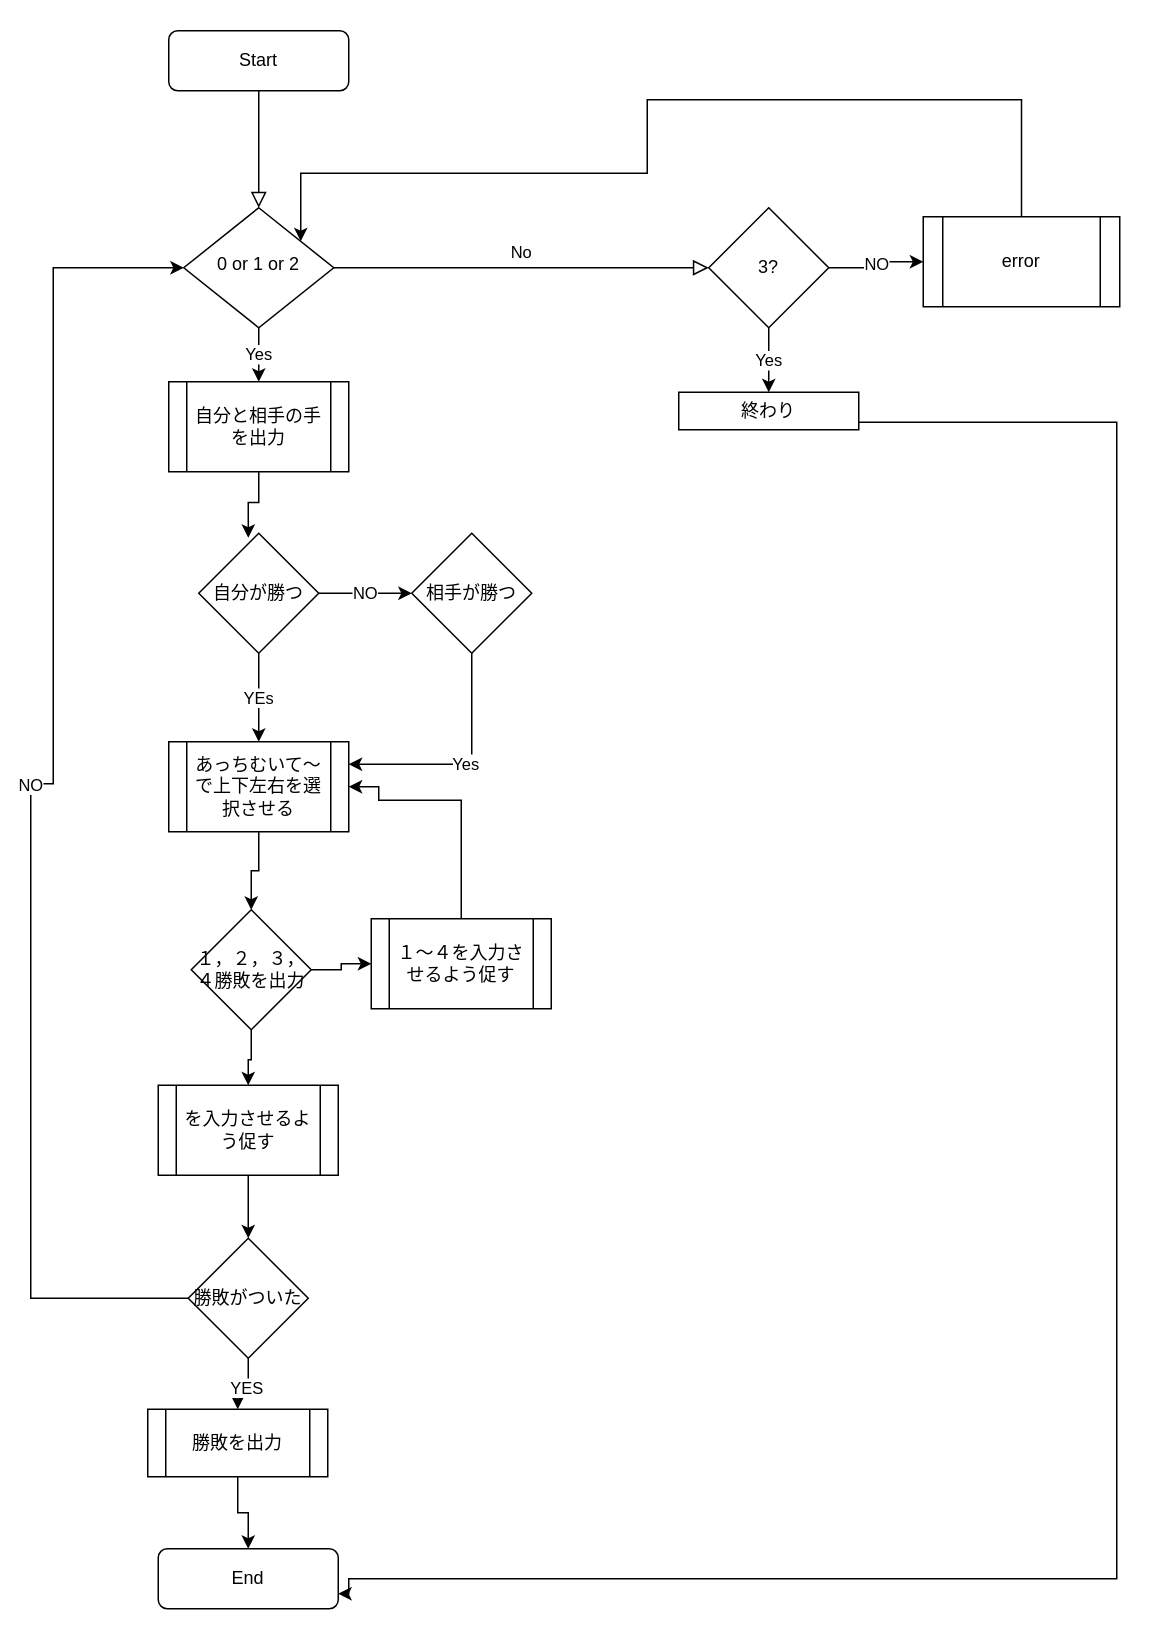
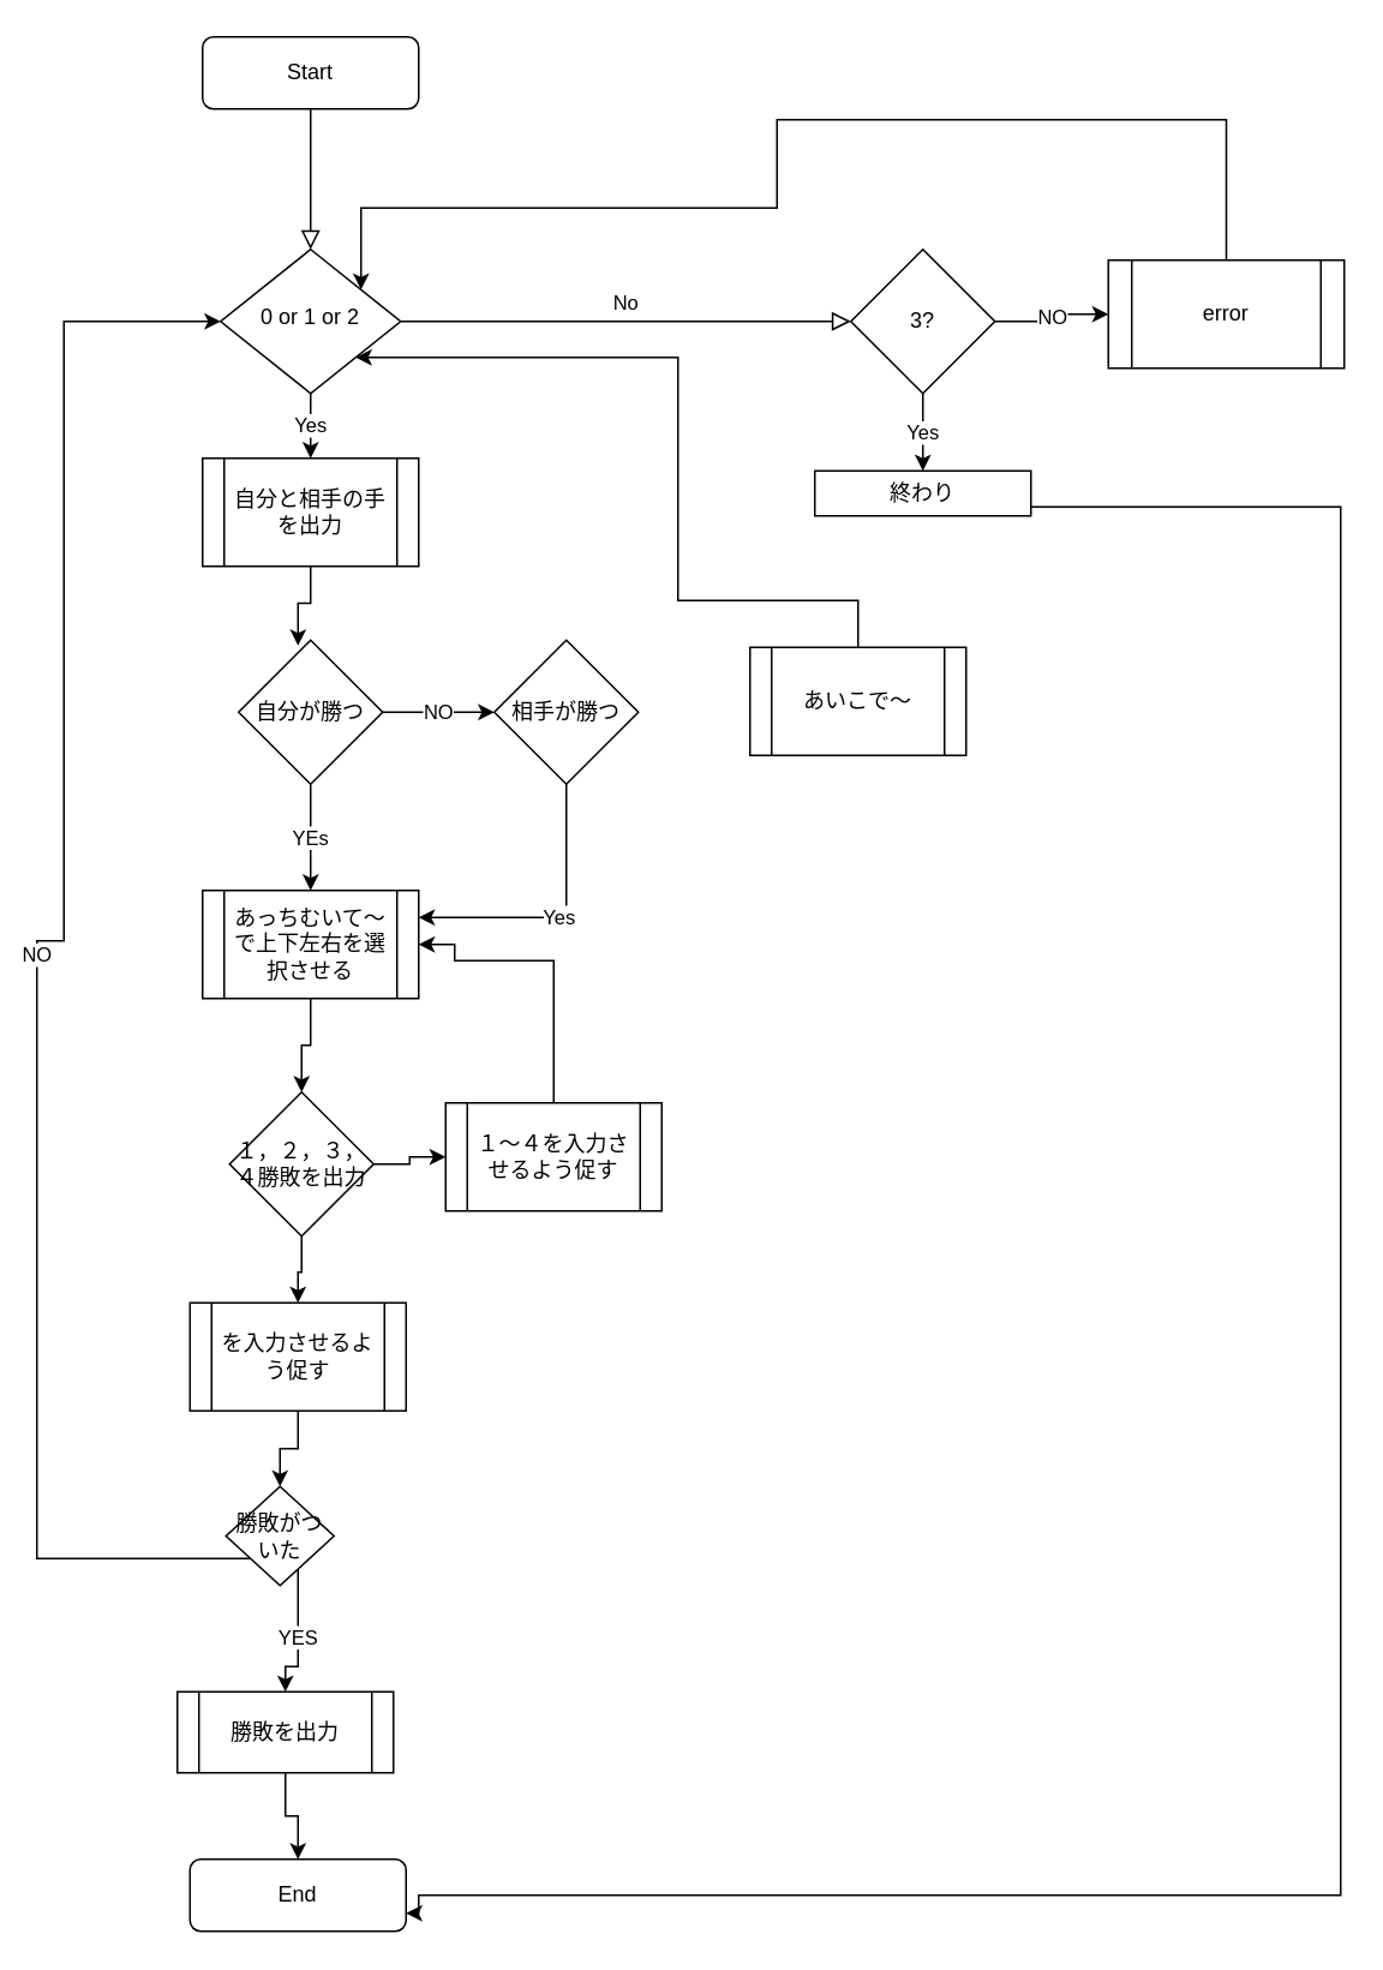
  <mxCell id="0" />
  <mxCell id="1" parent="0" />
  <mxCell id="2" value="" style="rounded=0;html=1;jettySize=auto;orthogonalLoop=1;fontSize=11;endArrow=block;endFill=0;endSize=8;strokeWidth=1;shadow=0;labelBackgroundColor=none;edgeStyle=orthogonalEdgeStyle;" parent="1" source="3" target="6" edge="1"><mxGeometry relative="1" as="geometry" /></mxCell>
  <mxCell id="3" value="Start" style="rounded=1;whiteSpace=wrap;html=1;fontSize=12;glass=0;strokeWidth=1;shadow=0;" parent="1" vertex="1"><mxGeometry x="112" y="20" width="120" height="40" as="geometry" /></mxCell>
  <mxCell id="4" value="No" style="edgeStyle=orthogonalEdgeStyle;rounded=0;html=1;jettySize=auto;orthogonalLoop=1;fontSize=11;endArrow=block;endFill=0;endSize=8;strokeWidth=1;shadow=0;labelBackgroundColor=none;entryX=0;entryY=0.5;entryDx=0;entryDy=0;" parent="1" source="6" target="10" edge="1"><mxGeometry y="10" relative="1" as="geometry"><mxPoint as="offset" /><mxPoint x="271" y="197" as="targetPoint" /></mxGeometry></mxCell>
  <mxCell id="5" value="Yes" style="edgeStyle=orthogonalEdgeStyle;rounded=0;orthogonalLoop=1;jettySize=auto;html=1;" edge="1" parent="1" source="6" target="16"><mxGeometry relative="1" as="geometry" /></mxCell>
  <mxCell id="6" value="0 or 1 or 2" style="rhombus;whiteSpace=wrap;html=1;shadow=0;fontFamily=Helvetica;fontSize=12;align=center;strokeWidth=1;spacing=6;spacingTop=-4;" parent="1" vertex="1"><mxGeometry x="122" y="138" width="100" height="80" as="geometry" /></mxCell>
  <mxCell id="7" value="End" style="rounded=1;whiteSpace=wrap;html=1;fontSize=12;glass=0;strokeWidth=1;shadow=0;" parent="1" vertex="1"><mxGeometry x="105" y="1032" width="120" height="40" as="geometry" /></mxCell>
  <mxCell id="8" value="Yes" style="edgeStyle=orthogonalEdgeStyle;rounded=0;orthogonalLoop=1;jettySize=auto;html=1;exitX=0.5;exitY=1;exitDx=0;exitDy=0;entryX=0.5;entryY=0;entryDx=0;entryDy=0;" edge="1" parent="1" source="10" target="12"><mxGeometry relative="1" as="geometry" /></mxCell>
  <mxCell id="9" value="NO" style="edgeStyle=orthogonalEdgeStyle;rounded=0;orthogonalLoop=1;jettySize=auto;html=1;exitX=1;exitY=0.5;exitDx=0;exitDy=0;" edge="1" parent="1" source="10" target="14"><mxGeometry relative="1" as="geometry" /></mxCell>
  <mxCell id="10" value="3?" style="rhombus;whiteSpace=wrap;html=1;" vertex="1" parent="1"><mxGeometry x="472" y="138" width="80" height="80" as="geometry" /></mxCell>
  <mxCell id="11" style="edgeStyle=orthogonalEdgeStyle;rounded=0;orthogonalLoop=1;jettySize=auto;html=1;entryX=1;entryY=0.75;entryDx=0;entryDy=0;" edge="1" parent="1" source="12" target="7"><mxGeometry relative="1" as="geometry"><Array as="points"><mxPoint x="744" y="281" /><mxPoint x="744" y="1052" /><mxPoint x="232" y="1052" /><mxPoint x="232" y="1062" /></Array></mxGeometry></mxCell>
  <mxCell id="12" value="終わり" style="rounded=0;whiteSpace=wrap;html=1;fillColor=#ffffff;" vertex="1" parent="1"><mxGeometry x="452" y="261" width="120" height="25" as="geometry" /></mxCell>
  <mxCell id="13" style="edgeStyle=orthogonalEdgeStyle;rounded=0;orthogonalLoop=1;jettySize=auto;html=1;" edge="1" parent="1" source="14" target="6"><mxGeometry relative="1" as="geometry"><Array as="points"><mxPoint x="681" y="66" /><mxPoint x="431" y="66" /><mxPoint x="431" y="115" /><mxPoint x="200" y="115" /></Array></mxGeometry></mxCell>
  <mxCell id="14" value="error" style="shape=process;whiteSpace=wrap;html=1;backgroundOutline=1;fillColor=#ffffff;" vertex="1" parent="1"><mxGeometry x="615" y="144" width="131" height="60" as="geometry" /></mxCell>
  <mxCell id="15" style="edgeStyle=orthogonalEdgeStyle;rounded=0;orthogonalLoop=1;jettySize=auto;html=1;entryX=0.413;entryY=0.038;entryDx=0;entryDy=0;entryPerimeter=0;" edge="1" parent="1" source="16" target="19"><mxGeometry relative="1" as="geometry" /></mxCell>
  <mxCell id="16" value="自分と相手の手を出力" style="shape=process;whiteSpace=wrap;html=1;backgroundOutline=1;fillColor=#ffffff;" vertex="1" parent="1"><mxGeometry x="112" y="254" width="120" height="60" as="geometry" /></mxCell>
  <mxCell id="17" value="YEs" style="edgeStyle=orthogonalEdgeStyle;rounded=0;orthogonalLoop=1;jettySize=auto;html=1;exitX=0.5;exitY=1;exitDx=0;exitDy=0;entryX=0.5;entryY=0;entryDx=0;entryDy=0;" edge="1" parent="1" source="19" target="21"><mxGeometry relative="1" as="geometry"><mxPoint x="183" y="447" as="targetPoint" /></mxGeometry></mxCell>
  <mxCell id="18" value="NO" style="edgeStyle=orthogonalEdgeStyle;rounded=0;orthogonalLoop=1;jettySize=auto;html=1;entryX=0;entryY=0.5;entryDx=0;entryDy=0;" edge="1" parent="1" source="19" target="23"><mxGeometry relative="1" as="geometry" /></mxCell>
  <mxCell id="19" value="自分が勝つ" style="rhombus;whiteSpace=wrap;html=1;fillColor=#ffffff;" vertex="1" parent="1"><mxGeometry x="132" y="355" width="80" height="80" as="geometry" /></mxCell>
  <mxCell id="20" style="edgeStyle=orthogonalEdgeStyle;rounded=0;orthogonalLoop=1;jettySize=auto;html=1;" edge="1" parent="1" source="21" target="26"><mxGeometry relative="1" as="geometry" /></mxCell>
  <mxCell id="21" value="あっちむいて〜&lt;br&gt;で上下左右を選択させる" style="shape=process;whiteSpace=wrap;html=1;backgroundOutline=1;fillColor=#ffffff;" vertex="1" parent="1"><mxGeometry x="112" y="494" width="120" height="60" as="geometry" /></mxCell>
  <mxCell id="22" value="Yes" style="edgeStyle=orthogonalEdgeStyle;rounded=0;orthogonalLoop=1;jettySize=auto;html=1;entryX=1;entryY=0.25;entryDx=0;entryDy=0;" edge="1" parent="1" source="23" target="21"><mxGeometry relative="1" as="geometry"><Array as="points"><mxPoint x="314" y="509" /></Array></mxGeometry></mxCell>
  <mxCell id="23" value="相手が勝つ" style="rhombus;whiteSpace=wrap;html=1;fillColor=#ffffff;" vertex="1" parent="1"><mxGeometry x="274" y="355" width="80" height="80" as="geometry" /></mxCell>
  <mxCell id="24" style="edgeStyle=orthogonalEdgeStyle;rounded=0;orthogonalLoop=1;jettySize=auto;html=1;entryX=0;entryY=0.5;entryDx=0;entryDy=0;" edge="1" parent="1" source="26" target="28"><mxGeometry relative="1" as="geometry" /></mxCell>
  <mxCell id="25" style="edgeStyle=orthogonalEdgeStyle;rounded=0;orthogonalLoop=1;jettySize=auto;html=1;" edge="1" parent="1" source="26" target="35"><mxGeometry relative="1" as="geometry" /></mxCell>
  <mxCell id="26" value="１，２，３，４勝敗を出力" style="rhombus;whiteSpace=wrap;html=1;fillColor=#ffffff;" vertex="1" parent="1"><mxGeometry x="127" y="606" width="80" height="80" as="geometry" /></mxCell>
  <mxCell id="27" style="edgeStyle=orthogonalEdgeStyle;rounded=0;orthogonalLoop=1;jettySize=auto;html=1;entryX=1;entryY=0.5;entryDx=0;entryDy=0;" edge="1" parent="1" source="28" target="21"><mxGeometry relative="1" as="geometry"><Array as="points"><mxPoint x="307" y="533" /><mxPoint x="252" y="533" /><mxPoint x="252" y="524" /></Array></mxGeometry></mxCell>
  <mxCell id="28" value="１〜４を入力させるよう促す" style="shape=process;whiteSpace=wrap;html=1;backgroundOutline=1;fillColor=#ffffff;" vertex="1" parent="1"><mxGeometry x="247" y="612" width="120" height="60" as="geometry" /></mxCell>
+ <mxCell id="29" style="edgeStyle=orthogonalEdgeStyle;rounded=0;orthogonalLoop=1;jettySize=auto;html=1;entryX=1;entryY=1;entryDx=0;entryDy=0;" edge="1" parent="1" source="30" target="6"><mxGeometry relative="1" as="geometry"><Array as="points"><mxPoint x="476" y="333" /><mxPoint x="376" y="333" /><mxPoint x="376" y="198" /></Array></mxGeometry></mxCell>
+ <mxCell id="30" value="あいこで〜" style="shape=process;whiteSpace=wrap;html=1;backgroundOutline=1;fillColor=#ffffff;" vertex="1" parent="1"><mxGeometry x="416" y="359" width="120" height="60" as="geometry" /></mxCell>
  <mxCell id="31" value="YES" style="edgeStyle=orthogonalEdgeStyle;rounded=0;orthogonalLoop=1;jettySize=auto;html=1;entryX=0.5;entryY=0;entryDx=0;entryDy=0;" edge="1" parent="1" source="33" target="37"><mxGeometry relative="1" as="geometry"><Array as="points"><mxPoint x="165" y="925" /><mxPoint x="158" y="925" /></Array></mxGeometry></mxCell>
  <mxCell id="32" value="NO" style="edgeStyle=orthogonalEdgeStyle;rounded=0;orthogonalLoop=1;jettySize=auto;html=1;entryX=0;entryY=0.5;entryDx=0;entryDy=0;" edge="1" parent="1" source="33" target="6"><mxGeometry relative="1" as="geometry"><Array as="points"><mxPoint x="20" y="865" /><mxPoint x="20" y="522" /><mxPoint x="35" y="522" /><mxPoint x="35" y="178" /></Array></mxGeometry></mxCell>
- <mxCell id="33" value="勝敗がついた" style="rhombus;whiteSpace=wrap;html=1;fillColor=#ffffff;" vertex="1" parent="1"><mxGeometry x="125" y="825" width="80" height="80" as="geometry" /></mxCell>
+ <mxCell id="33" value="勝敗がついた" style="rhombus;whiteSpace=wrap;html=1;fillColor=#ffffff;" vertex="1" parent="1"><mxGeometry x="125" y="825" width="60" height="55" as="geometry" /></mxCell>
  <mxCell id="34" style="edgeStyle=orthogonalEdgeStyle;rounded=0;orthogonalLoop=1;jettySize=auto;html=1;" edge="1" parent="1" source="35" target="33"><mxGeometry relative="1" as="geometry" /></mxCell>
  <mxCell id="35" value="を入力させるよう促す" style="shape=process;whiteSpace=wrap;html=1;backgroundOutline=1;fillColor=#ffffff;" vertex="1" parent="1"><mxGeometry x="105" y="723" width="120" height="60" as="geometry" /></mxCell>
  <mxCell id="36" style="edgeStyle=orthogonalEdgeStyle;rounded=0;orthogonalLoop=1;jettySize=auto;html=1;" edge="1" parent="1" source="37" target="7"><mxGeometry relative="1" as="geometry" /></mxCell>
  <mxCell id="37" value="勝敗を出力" style="shape=process;whiteSpace=wrap;html=1;backgroundOutline=1;fillColor=#ffffff;" vertex="1" parent="1"><mxGeometry x="98" y="939" width="120" height="45" as="geometry" /></mxCell>
